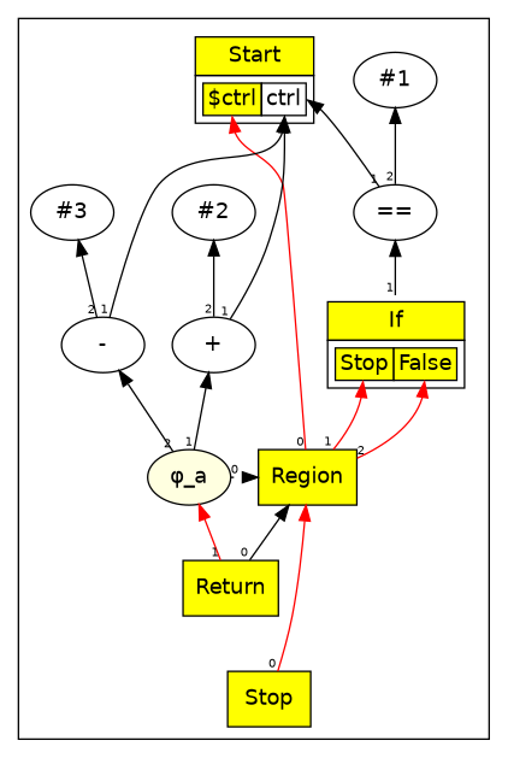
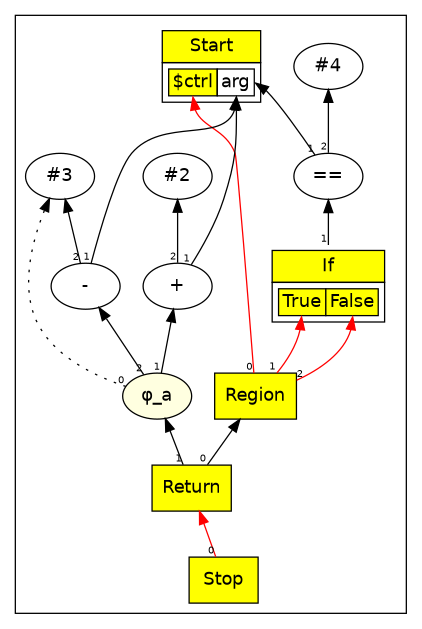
  digraph {
    concentrate=true
    fontname="DejaVu Sans"
    ordering=in
    rankdir=BT
    node [fontname="DejaVu Sans"]
    edge [fontname="DejaVu Sans" fontsize=8 taillabel=1]
    n1 [fillcolor=yellow label=Region shape=box style=filled]
    n2 [fillcolor=lightyellow label="&phi;_a" style=filled]
-   n3 [label=< 			<TABLE BORDER="0" CELLBORDER="1" CELLSPACING="0" CELLPADDING="4"> 			<TR><TD BGCOLOR="yellow">Start</TD></TR> 			<TR><TD> 				<TABLE BORDER="0" CELLBORDER="1" CELLSPACING="0"> 				<TR><TD PORT="p0" BGCOLOR="yellow">$ctrl</TD><TD PORT="p1">ctrl</TD></TR> 				</TABLE> 			</TD></TR> 			</TABLE>> shape=plaintext]
+   n3 [label=< 			<TABLE BORDER="0" CELLBORDER="1" CELLSPACING="0" CELLPADDING="4"> 			<TR><TD BGCOLOR="yellow">Start</TD></TR> 			<TR><TD> 				<TABLE BORDER="0" CELLBORDER="1" CELLSPACING="0"> 				<TR><TD PORT="p0" BGCOLOR="yellow">$ctrl</TD><TD PORT="p1">arg</TD></TR> 				</TABLE> 			</TD></TR> 			</TABLE>> shape=plaintext]
    n4 [fillcolor=yellow label=Stop shape=box style=filled]
-   n5 [label="#1"]
+   n5 [label="#4"]
    n6 [label="=="]
-   n7 [label=< 			<TABLE BORDER="0" CELLBORDER="1" CELLSPACING="0" CELLPADDING="4"> 			<TR><TD BGCOLOR="yellow">If</TD></TR> 			<TR><TD> 				<TABLE BORDER="0" CELLBORDER="1" CELLSPACING="0"> 				<TR><TD PORT="p0" BGCOLOR="yellow">Stop</TD><TD PORT="p1" BGCOLOR="yellow">False</TD></TR> 				</TABLE> 			</TD></TR> 			</TABLE>> shape=plaintext]
+   n7 [label=< 			<TABLE BORDER="0" CELLBORDER="1" CELLSPACING="0" CELLPADDING="4"> 			<TR><TD BGCOLOR="yellow">If</TD></TR> 			<TR><TD> 				<TABLE BORDER="0" CELLBORDER="1" CELLSPACING="0"> 				<TR><TD PORT="p0" BGCOLOR="yellow">True</TD><TD PORT="p1" BGCOLOR="yellow">False</TD></TR> 				</TABLE> 			</TD></TR> 			</TABLE>> shape=plaintext]
    n8 [label="#2"]
    n9 [label="+"]
    n10 [label="#3"]
    n11 [label="-"]
    n12 [fillcolor=yellow label=Return shape=box style=filled]
    subgraph cluster_1 {
      n3
      n4
      n5
      n6
      n7
      n8
      n9
      n10
      n11
      n12
      subgraph sub_2 {
        rank=same
        n1
        n2
      }
    }
    n1 -> n3 [color=red headport=p0 taillabel=0]
    n1 -> n7 [color=red headport=p0]
    n1 -> n7 [color=red headport=p1 taillabel=2]
-   n2 -> n1 [style=dotted taillabel=0]
+   n2 -> n10 [style=dotted taillabel=0]
    n2 -> n9
    n2 -> n11 [taillabel=2]
-   n4 -> n1 [color=red taillabel=0]
+   n4 -> n12 [color=red taillabel=0]
    n6 -> n3 [headport=p1]
    n6 -> n5 [taillabel=2]
    n7 -> n6
    n9 -> n3 [headport=p1]
    n9 -> n8 [taillabel=2]
    n11 -> n3 [headport=p1]
    n11 -> n10 [taillabel=2]
    n12 -> n1 [color=black taillabel=0]
-   n12 -> n2 [color=red]
+   n12 -> n2
  }
